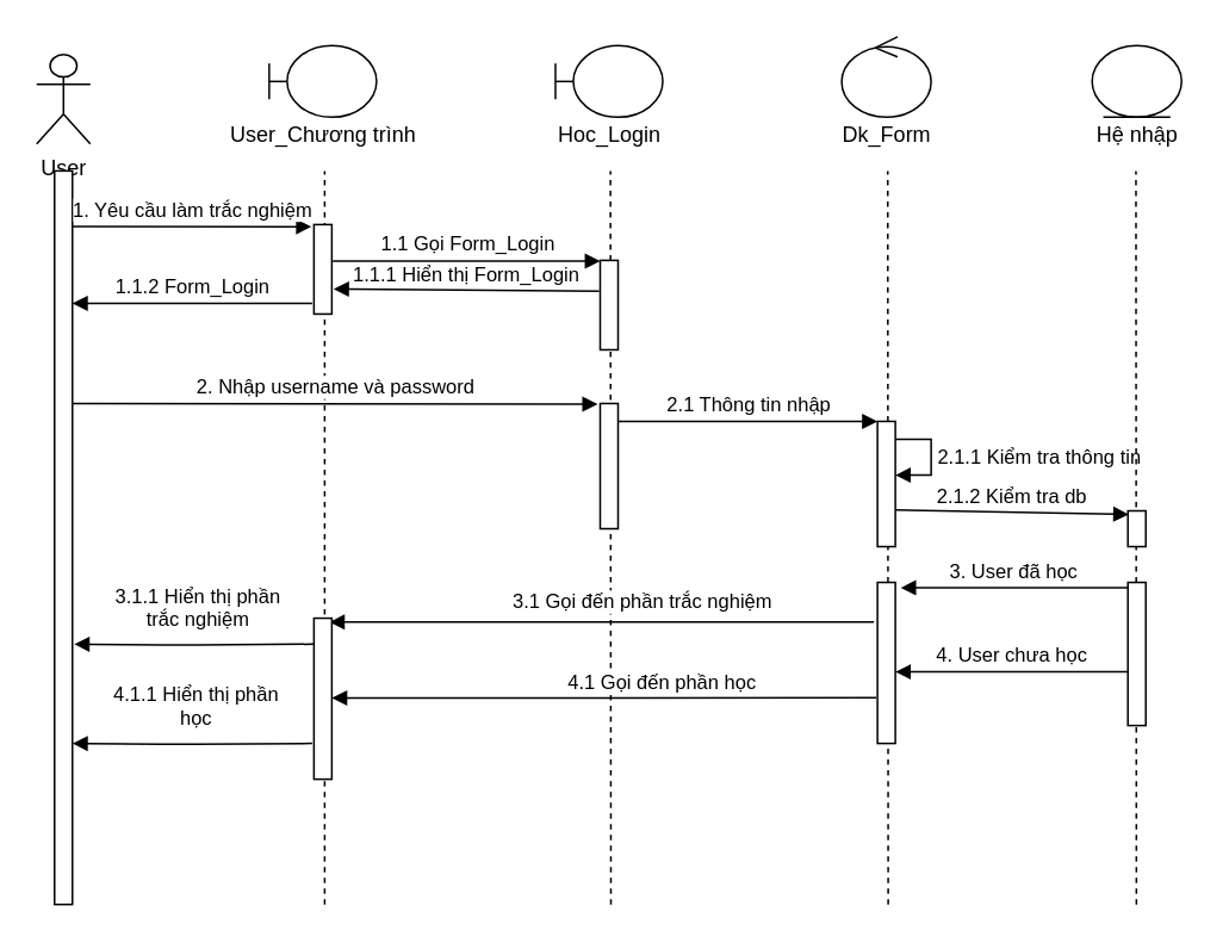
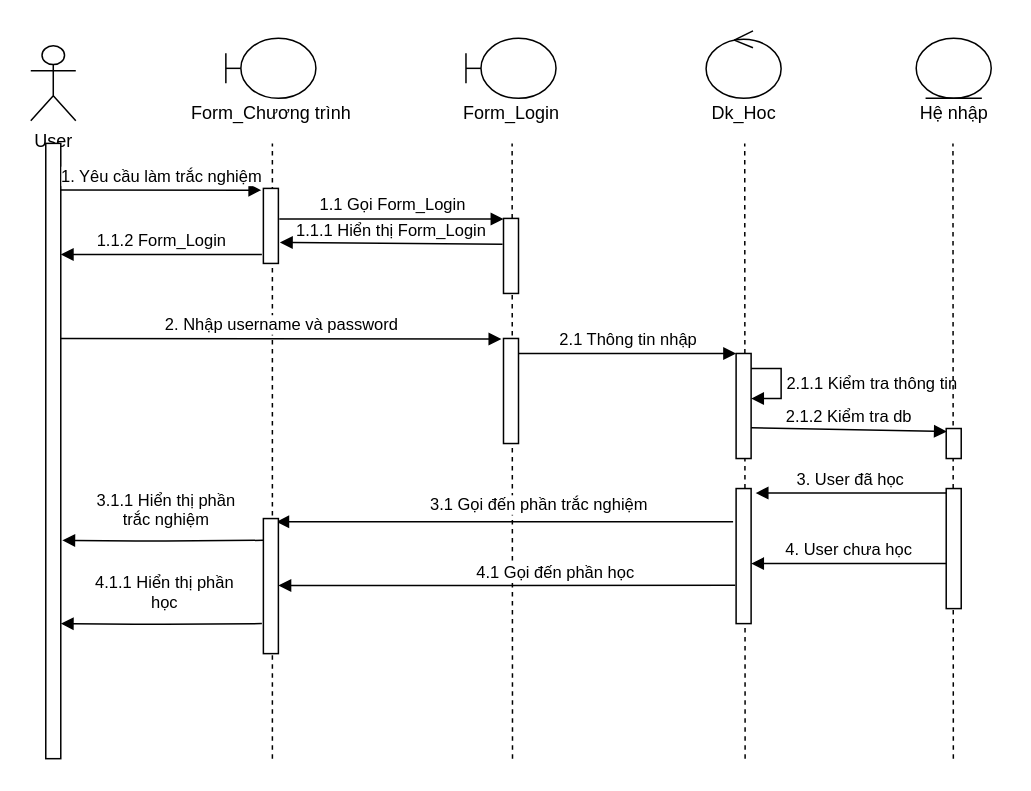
  <mxCell id="0" />
  <mxCell id="1" parent="0" />
  <mxCell id="2" value="User" style="shape=umlActor;verticalLabelPosition=bottom;verticalAlign=top;html=1;outlineConnect=0;" parent="1" vertex="1"><mxGeometry x="20" y="30" width="30" height="50" as="geometry" /></mxCell>
  <mxCell id="3" value="" style="html=1;points=[];perimeter=orthogonalPerimeter;" parent="1" vertex="1"><mxGeometry x="30" y="95" width="10" height="410" as="geometry" /></mxCell>
  <mxCell id="4" value="" style="shape=umlBoundary;whiteSpace=wrap;html=1;" parent="1" vertex="1"><mxGeometry x="150" y="25" width="60" height="40" as="geometry" /></mxCell>
- <mxCell id="5" value="User_Chương trình" style="text;html=1;align=center;verticalAlign=middle;resizable=0;points=[];autosize=1;strokeColor=none;fillColor=none;" parent="1" vertex="1"><mxGeometry x="120" y="65" width="120" height="20" as="geometry" /></mxCell>
+ <mxCell id="5" value="Form_Chương trình" style="text;html=1;align=center;verticalAlign=middle;resizable=0;points=[];autosize=1;strokeColor=none;fillColor=none;" parent="1" vertex="1"><mxGeometry x="120" y="65" width="120" height="20" as="geometry" /></mxCell>
  <mxCell id="6" value="" style="endArrow=none;dashed=1;html=1;" parent="1" edge="1"><mxGeometry width="50" height="50" relative="1" as="geometry"><mxPoint x="181" y="505" as="sourcePoint" /><mxPoint x="181" y="95" as="targetPoint" /></mxGeometry></mxCell>
  <mxCell id="7" value="" style="shape=umlBoundary;whiteSpace=wrap;html=1;" parent="1" vertex="1"><mxGeometry x="310" y="25" width="60" height="40" as="geometry" /></mxCell>
- <mxCell id="8" value="Hoc_Login" style="text;html=1;align=center;verticalAlign=middle;resizable=0;points=[];autosize=1;strokeColor=none;fillColor=none;" parent="1" vertex="1"><mxGeometry x="300" y="65" width="80" height="20" as="geometry" /></mxCell>
+ <mxCell id="8" value="Form_Login" style="text;html=1;align=center;verticalAlign=middle;resizable=0;points=[];autosize=1;strokeColor=none;fillColor=none;" parent="1" vertex="1"><mxGeometry x="300" y="65" width="80" height="20" as="geometry" /></mxCell>
  <mxCell id="9" value="" style="endArrow=none;dashed=1;html=1;" parent="1" edge="1"><mxGeometry width="50" height="50" relative="1" as="geometry"><mxPoint x="341" y="505" as="sourcePoint" /><mxPoint x="340.75" y="95" as="targetPoint" /></mxGeometry></mxCell>
  <mxCell id="10" value="" style="ellipse;shape=umlControl;whiteSpace=wrap;html=1;" parent="1" vertex="1"><mxGeometry x="470" y="20" width="50" height="45" as="geometry" /></mxCell>
- <mxCell id="11" value="Dk_Form" style="text;html=1;align=center;verticalAlign=middle;resizable=0;points=[];autosize=1;strokeColor=none;fillColor=none;" parent="1" vertex="1"><mxGeometry x="465" y="65" width="60" height="20" as="geometry" /></mxCell>
+ <mxCell id="11" value="Dk_Hoc" style="text;html=1;align=center;verticalAlign=middle;resizable=0;points=[];autosize=1;strokeColor=none;fillColor=none;" parent="1" vertex="1"><mxGeometry x="465" y="65" width="60" height="20" as="geometry" /></mxCell>
  <mxCell id="12" value="" style="endArrow=none;dashed=1;html=1;" parent="1" edge="1"><mxGeometry width="50" height="50" relative="1" as="geometry"><mxPoint x="496" y="505" as="sourcePoint" /><mxPoint x="495.75" y="95" as="targetPoint" /></mxGeometry></mxCell>
  <mxCell id="13" value="" style="ellipse;shape=umlEntity;whiteSpace=wrap;html=1;" parent="1" vertex="1"><mxGeometry x="610" y="25" width="50" height="40" as="geometry" /></mxCell>
  <mxCell id="14" value="Hệ nhập" style="text;html=1;align=center;verticalAlign=middle;resizable=0;points=[];autosize=1;strokeColor=none;fillColor=none;" parent="1" vertex="1"><mxGeometry x="605" y="65" width="60" height="20" as="geometry" /></mxCell>
  <mxCell id="15" value="" style="html=1;points=[];perimeter=orthogonalPerimeter;" parent="1" vertex="1"><mxGeometry x="175" y="125" width="10" height="50" as="geometry" /></mxCell>
  <mxCell id="16" value="1. Yêu cầu làm trắc nghiệm" style="html=1;verticalAlign=bottom;endArrow=block;entryX=-0.14;entryY=0.024;entryDx=0;entryDy=0;entryPerimeter=0;" parent="1" target="15" edge="1"><mxGeometry width="80" relative="1" as="geometry"><mxPoint x="40" y="126" as="sourcePoint" /><mxPoint x="170" y="125" as="targetPoint" /></mxGeometry></mxCell>
  <mxCell id="17" value="1.1.2 Form_Login" style="html=1;verticalAlign=bottom;endArrow=block;" parent="1" edge="1"><mxGeometry width="80" relative="1" as="geometry"><mxPoint x="174" y="169" as="sourcePoint" /><mxPoint x="40" y="169" as="targetPoint" /><Array as="points" /></mxGeometry></mxCell>
  <mxCell id="18" value="" style="html=1;points=[];perimeter=orthogonalPerimeter;" parent="1" vertex="1"><mxGeometry x="335" y="145" width="10" height="50" as="geometry" /></mxCell>
  <mxCell id="19" value="1.1 Gọi Form_Login" style="html=1;verticalAlign=bottom;endArrow=block;exitX=1.06;exitY=0.408;exitDx=0;exitDy=0;exitPerimeter=0;" parent="1" source="15" target="18" edge="1"><mxGeometry width="80" relative="1" as="geometry"><mxPoint x="310" y="275" as="sourcePoint" /><mxPoint x="390" y="275" as="targetPoint" /></mxGeometry></mxCell>
  <mxCell id="20" value="1.1.1 Hiển thị Form_Login" style="html=1;verticalAlign=bottom;endArrow=block;exitX=-0.06;exitY=0.344;exitDx=0;exitDy=0;exitPerimeter=0;" parent="1" source="18" edge="1"><mxGeometry width="80" relative="1" as="geometry"><mxPoint x="310" y="275" as="sourcePoint" /><mxPoint x="186" y="161" as="targetPoint" /></mxGeometry></mxCell>
  <mxCell id="21" value="" style="html=1;points=[];perimeter=orthogonalPerimeter;" parent="1" vertex="1"><mxGeometry x="335" y="225" width="10" height="70" as="geometry" /></mxCell>
  <mxCell id="22" value="2. Nhập username và password" style="html=1;verticalAlign=bottom;endArrow=block;entryX=-0.14;entryY=0.006;entryDx=0;entryDy=0;entryPerimeter=0;" parent="1" target="21" edge="1"><mxGeometry width="80" relative="1" as="geometry"><mxPoint x="40" y="225" as="sourcePoint" /><mxPoint x="330" y="225" as="targetPoint" /></mxGeometry></mxCell>
  <mxCell id="23" value="" style="html=1;points=[];perimeter=orthogonalPerimeter;" parent="1" vertex="1"><mxGeometry x="490" y="235" width="10" height="70" as="geometry" /></mxCell>
  <mxCell id="24" value="2.1 Thông tin nhập" style="html=1;verticalAlign=bottom;endArrow=block;" parent="1" edge="1"><mxGeometry width="80" relative="1" as="geometry"><mxPoint x="345" y="235" as="sourcePoint" /><mxPoint x="490" y="235" as="targetPoint" /></mxGeometry></mxCell>
  <mxCell id="25" value="2.1.1 Kiểm tra thông tin" style="edgeStyle=orthogonalEdgeStyle;html=1;align=left;spacingLeft=2;endArrow=block;rounded=0;entryX=1;entryY=0.429;entryDx=0;entryDy=0;entryPerimeter=0;" parent="1" target="23" edge="1"><mxGeometry relative="1" as="geometry"><mxPoint x="500" y="245" as="sourcePoint" /><Array as="points"><mxPoint x="520" y="245" /><mxPoint x="520" y="265" /></Array><mxPoint x="505" y="265" as="targetPoint" /></mxGeometry></mxCell>
  <mxCell id="26" value="2.1.2 Kiểm tra db" style="html=1;verticalAlign=bottom;endArrow=block;entryX=0.04;entryY=0.1;entryDx=0;entryDy=0;entryPerimeter=0;" parent="1" target="36" edge="1"><mxGeometry width="80" relative="1" as="geometry"><mxPoint x="500" y="284.5" as="sourcePoint" /><mxPoint x="620" y="285" as="targetPoint" /></mxGeometry></mxCell>
  <mxCell id="27" value="" style="html=1;points=[];perimeter=orthogonalPerimeter;" parent="1" vertex="1"><mxGeometry x="490" y="325" width="10" height="90" as="geometry" /></mxCell>
  <mxCell id="28" value="3. User đã học" style="html=1;verticalAlign=bottom;endArrow=block;" parent="1" edge="1"><mxGeometry width="80" relative="1" as="geometry"><mxPoint x="630" y="328" as="sourcePoint" /><mxPoint x="503" y="328" as="targetPoint" /></mxGeometry></mxCell>
  <mxCell id="29" value="4. User chưa học" style="html=1;verticalAlign=bottom;endArrow=block;" parent="1" edge="1"><mxGeometry width="80" relative="1" as="geometry"><mxPoint x="630" y="375" as="sourcePoint" /><mxPoint x="500" y="375" as="targetPoint" /><Array as="points"><mxPoint x="567" y="375" /></Array></mxGeometry></mxCell>
  <mxCell id="30" value="3.1 Gọi đến phần trắc nghiệm&amp;nbsp;" style="html=1;verticalAlign=bottom;endArrow=block;exitX=-0.2;exitY=0.245;exitDx=0;exitDy=0;exitPerimeter=0;entryX=0.86;entryY=0.024;entryDx=0;entryDy=0;entryPerimeter=0;" parent="1" source="27" target="31" edge="1"><mxGeometry x="-0.159" y="-2" width="80" relative="1" as="geometry"><mxPoint x="470" y="345" as="sourcePoint" /><mxPoint x="190" y="346" as="targetPoint" /><mxPoint as="offset" /></mxGeometry></mxCell>
  <mxCell id="31" value="" style="html=1;points=[];perimeter=orthogonalPerimeter;" parent="1" vertex="1"><mxGeometry x="175" y="345" width="10" height="90" as="geometry" /></mxCell>
  <mxCell id="32" value="&lt;font style=&quot;font-size: 11px&quot;&gt;3.1.1 Hiển thị phần &lt;br&gt;trắc nghiệm&lt;/font&gt;" style="html=1;verticalAlign=bottom;endArrow=block;" parent="1" edge="1"><mxGeometry x="-0.03" y="-5" width="80" relative="1" as="geometry"><mxPoint x="175" y="359.5" as="sourcePoint" /><mxPoint x="41" y="359.5" as="targetPoint" /><Array as="points"><mxPoint x="100" y="360" /></Array><mxPoint as="offset" /></mxGeometry></mxCell>
  <mxCell id="33" value="4.1 Gọi đến phần học&amp;nbsp;" style="html=1;verticalAlign=bottom;endArrow=block;exitX=-0.2;exitY=0.245;exitDx=0;exitDy=0;exitPerimeter=0;entryX=0.86;entryY=0.024;entryDx=0;entryDy=0;entryPerimeter=0;" parent="1" edge="1"><mxGeometry x="-0.225" width="80" relative="1" as="geometry"><mxPoint x="489.4" y="389.5" as="sourcePoint" /><mxPoint x="185" y="389.61" as="targetPoint" /><mxPoint as="offset" /></mxGeometry></mxCell>
  <mxCell id="34" value="&lt;font style=&quot;font-size: 11px&quot;&gt;4.1.1 Hiển thị phần &lt;br&gt;học&lt;br&gt;&lt;/font&gt;" style="html=1;verticalAlign=bottom;endArrow=block;" parent="1" edge="1"><mxGeometry x="-0.03" y="-5" width="80" relative="1" as="geometry"><mxPoint x="174" y="415" as="sourcePoint" /><mxPoint x="40" y="415" as="targetPoint" /><Array as="points"><mxPoint x="99" y="415.5" /></Array><mxPoint as="offset" /></mxGeometry></mxCell>
  <mxCell id="35" value="" style="endArrow=none;dashed=1;html=1;" parent="1" edge="1"><mxGeometry width="50" height="50" relative="1" as="geometry"><mxPoint x="634.75" y="505" as="sourcePoint" /><mxPoint x="634.5" y="95" as="targetPoint" /></mxGeometry></mxCell>
  <mxCell id="36" value="" style="html=1;points=[];perimeter=orthogonalPerimeter;" parent="1" vertex="1"><mxGeometry x="630" y="285" width="10" height="20" as="geometry" /></mxCell>
  <mxCell id="37" value="" style="html=1;points=[];perimeter=orthogonalPerimeter;" parent="1" vertex="1"><mxGeometry x="630" y="325" width="10" height="80" as="geometry" /></mxCell>
